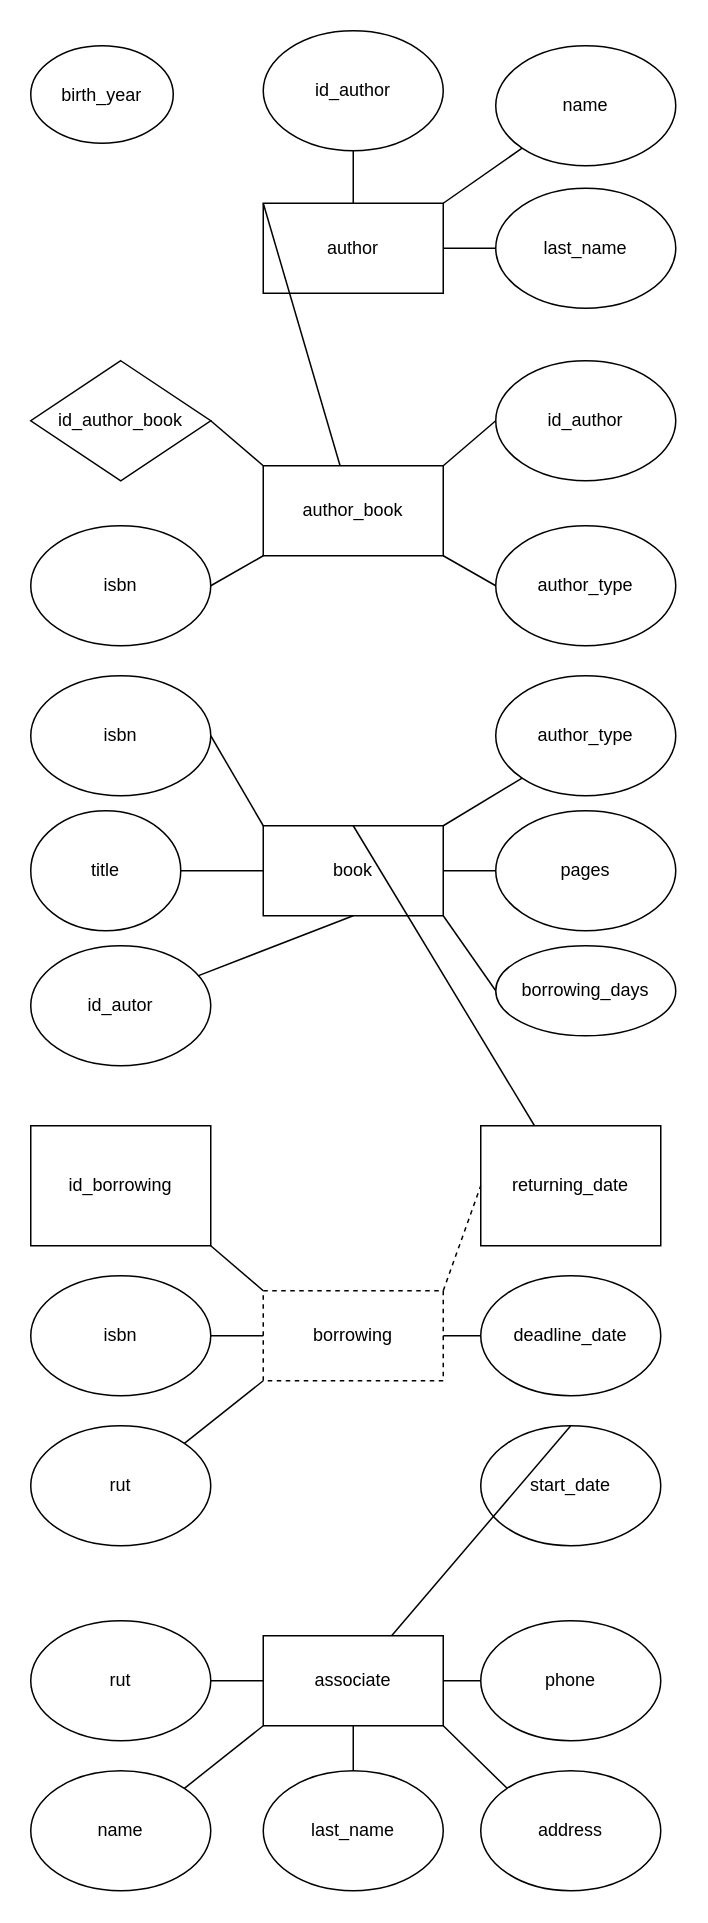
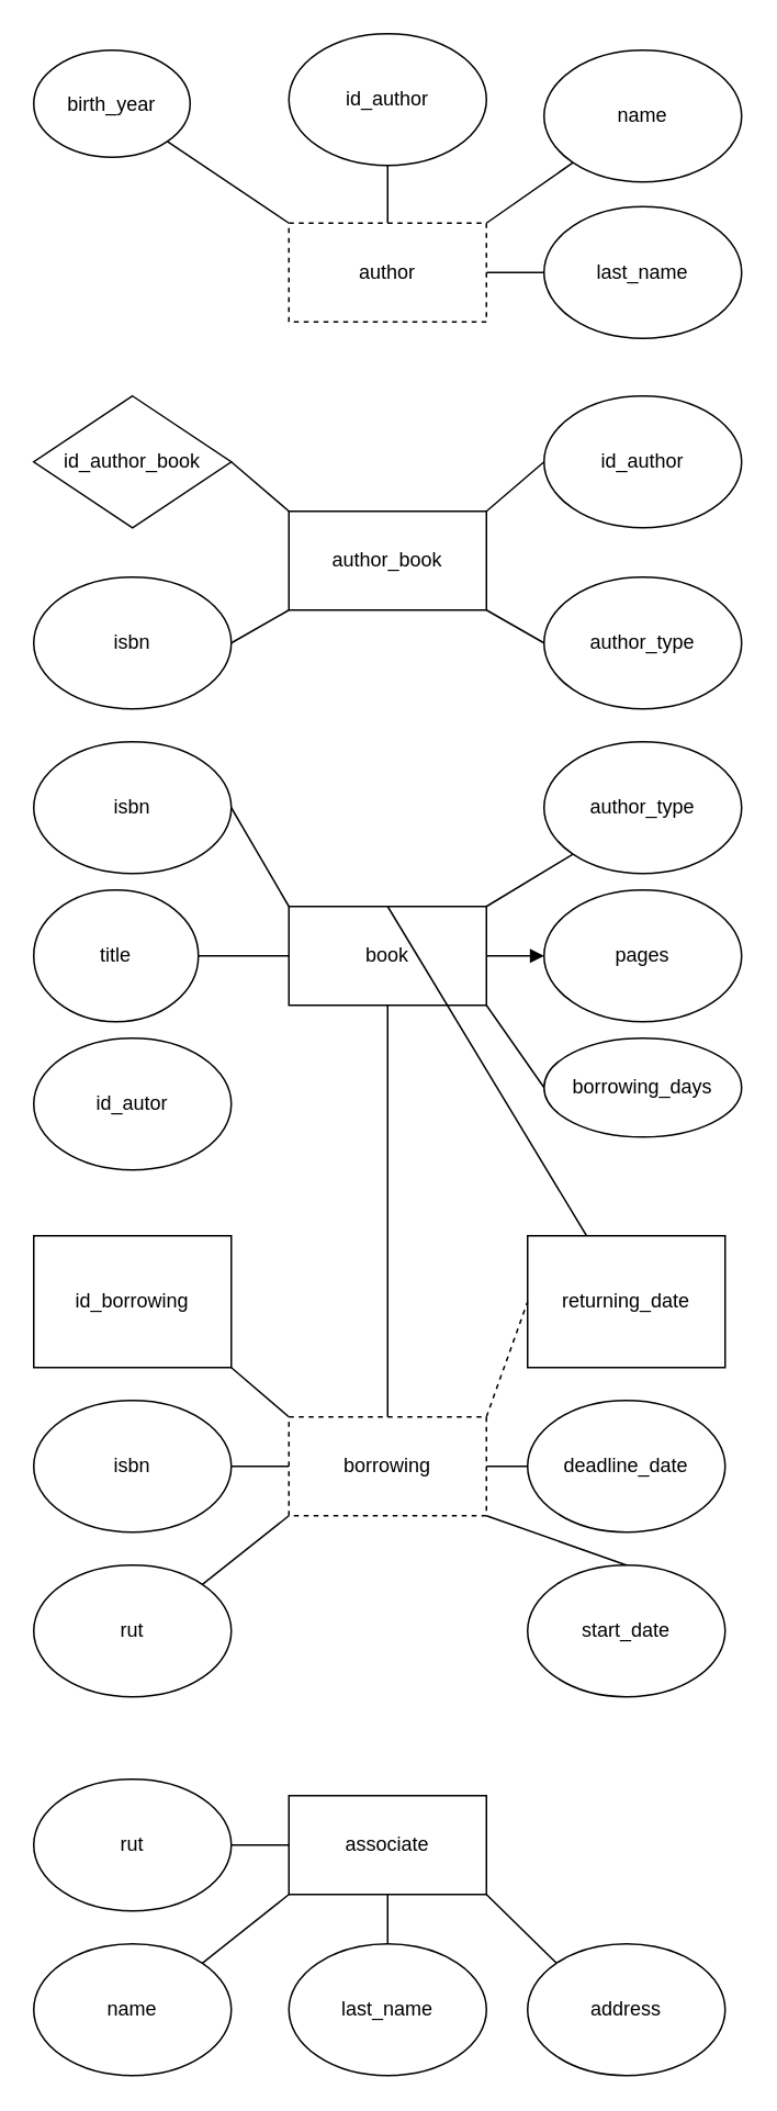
  <mxCell id="0" />
  <mxCell id="1" parent="0" />
  <mxCell id="2" value="book" style="rounded=0;whiteSpace=wrap;html=1;fillColor=none;" parent="1" vertex="1"><mxGeometry x="175" y="550" width="120" height="60" as="geometry" /></mxCell>
  <mxCell id="3" value="isbn" style="ellipse;whiteSpace=wrap;html=1;fillColor=none;" parent="1" vertex="1"><mxGeometry x="20" y="450" width="120" height="80" as="geometry" /></mxCell>
  <mxCell id="4" value="title" style="ellipse;whiteSpace=wrap;html=1;fillColor=none;" parent="1" vertex="1"><mxGeometry x="20" y="540" width="100" height="80" as="geometry" /></mxCell>
  <mxCell id="5" value="pages" style="ellipse;whiteSpace=wrap;html=1;fillColor=none;" parent="1" vertex="1"><mxGeometry x="330" y="540" width="120" height="80" as="geometry" /></mxCell>
  <mxCell id="6" value="id_autor" style="ellipse;whiteSpace=wrap;html=1;fillColor=none;" parent="1" vertex="1"><mxGeometry x="20" y="630" width="120" height="80" as="geometry" /></mxCell>
  <mxCell id="7" value="author_type" style="ellipse;whiteSpace=wrap;html=1;fillColor=none;" parent="1" vertex="1"><mxGeometry x="330" y="450" width="120" height="80" as="geometry" /></mxCell>
- <mxCell id="8" value="author" style="rounded=0;whiteSpace=wrap;html=1;fillColor=none;" parent="1" vertex="1"><mxGeometry x="175" y="135" width="120" height="60" as="geometry" /></mxCell>
+ <mxCell id="8" value="author" style="rounded=0;whiteSpace=wrap;html=1;fillColor=none;dashed=1;" parent="1" vertex="1"><mxGeometry x="175" y="135" width="120" height="60" as="geometry" /></mxCell>
  <mxCell id="9" value="name" style="ellipse;whiteSpace=wrap;html=1;fillColor=none;" parent="1" vertex="1"><mxGeometry x="330" y="30" width="120" height="80" as="geometry" /></mxCell>
  <mxCell id="10" value="last_name" style="ellipse;whiteSpace=wrap;html=1;fillColor=none;" parent="1" vertex="1"><mxGeometry x="330" y="125" width="120" height="80" as="geometry" /></mxCell>
  <mxCell id="11" value="birth_year" style="ellipse;whiteSpace=wrap;html=1;fillColor=none;" parent="1" vertex="1"><mxGeometry x="20" y="30" width="95" height="65" as="geometry" /></mxCell>
  <mxCell id="12" value="id_author" style="ellipse;whiteSpace=wrap;html=1;fillColor=none;" parent="1" vertex="1"><mxGeometry x="175" y="20" width="120" height="80" as="geometry" /></mxCell>
  <mxCell id="13" value="" style="endArrow=none;html=1;rounded=0;exitX=0.5;exitY=0;exitDx=0;exitDy=0;" parent="1" source="2" target="28" edge="1"><mxGeometry width="50" height="50" relative="1" as="geometry"><mxPoint x="280" y="750" as="sourcePoint" /><mxPoint x="235" y="490" as="targetPoint" /></mxGeometry></mxCell>
- <mxCell id="14" value="" style="endArrow=none;html=1;rounded=0;entryX=0;entryY=0.5;entryDx=0;entryDy=0;" parent="1" source="2" target="5" edge="1"><mxGeometry width="50" height="50" relative="1" as="geometry"><mxPoint x="390" y="780" as="sourcePoint" /><mxPoint x="500" y="780" as="targetPoint" /></mxGeometry></mxCell>
+ <mxCell id="14" value="" style="endArrow=block;html=1;rounded=0;entryX=0;entryY=0.5;entryDx=0;entryDy=0;" parent="1" source="2" target="5" edge="1"><mxGeometry width="50" height="50" relative="1" as="geometry"><mxPoint x="390" y="780" as="sourcePoint" /><mxPoint x="500" y="780" as="targetPoint" /></mxGeometry></mxCell>
  <mxCell id="15" value="" style="endArrow=none;html=1;rounded=0;exitX=1;exitY=0.5;exitDx=0;exitDy=0;entryX=0;entryY=0.5;entryDx=0;entryDy=0;" parent="1" source="4" target="2" edge="1"><mxGeometry width="50" height="50" relative="1" as="geometry"><mxPoint x="400" y="790" as="sourcePoint" /><mxPoint x="510" y="790" as="targetPoint" /></mxGeometry></mxCell>
  <mxCell id="16" value="" style="endArrow=none;html=1;rounded=0;exitX=1;exitY=0.5;exitDx=0;exitDy=0;entryX=0;entryY=0;entryDx=0;entryDy=0;" parent="1" source="3" target="2" edge="1"><mxGeometry width="50" height="50" relative="1" as="geometry"><mxPoint x="410" y="800" as="sourcePoint" /><mxPoint x="170" y="550" as="targetPoint" /></mxGeometry></mxCell>
  <mxCell id="17" value="" style="endArrow=none;html=1;rounded=0;exitX=0;exitY=1;exitDx=0;exitDy=0;entryX=1;entryY=0;entryDx=0;entryDy=0;" parent="1" source="7" target="2" edge="1"><mxGeometry width="50" height="50" relative="1" as="geometry"><mxPoint x="430" y="820" as="sourcePoint" /><mxPoint x="540" y="820" as="targetPoint" /></mxGeometry></mxCell>
  <mxCell id="18" value="" style="endArrow=none;html=1;rounded=0;exitX=0.5;exitY=1;exitDx=0;exitDy=0;entryX=0.5;entryY=0;entryDx=0;entryDy=0;" parent="1" source="12" target="8" edge="1"><mxGeometry width="50" height="50" relative="1" as="geometry"><mxPoint x="-70" y="225" as="sourcePoint" /><mxPoint x="40" y="225" as="targetPoint" /></mxGeometry></mxCell>
  <mxCell id="19" value="" style="endArrow=none;html=1;rounded=0;exitX=1;exitY=0;exitDx=0;exitDy=0;entryX=0;entryY=1;entryDx=0;entryDy=0;" parent="1" source="8" target="9" edge="1"><mxGeometry width="50" height="50" relative="1" as="geometry"><mxPoint x="-60" y="235" as="sourcePoint" /><mxPoint x="50" y="235" as="targetPoint" /></mxGeometry></mxCell>
  <mxCell id="20" value="" style="endArrow=none;html=1;rounded=0;exitX=1;exitY=0.5;exitDx=0;exitDy=0;entryX=0;entryY=0.5;entryDx=0;entryDy=0;" parent="1" source="8" target="10" edge="1"><mxGeometry width="50" height="50" relative="1" as="geometry"><mxPoint x="-50" y="245" as="sourcePoint" /><mxPoint x="60" y="245" as="targetPoint" /></mxGeometry></mxCell>
  <mxCell id="21" value="borrowing" style="rounded=0;whiteSpace=wrap;html=1;fillColor=none;dashed=1;" parent="1" vertex="1"><mxGeometry x="175" y="860" width="120" height="60" as="geometry" /></mxCell>
- <mxCell id="22" value="" style="endArrow=none;html=1;rounded=0;exitX=0.5;exitY=1;exitDx=0;exitDy=0;" parent="1" source="2" target="6" edge="1"><mxGeometry width="50" height="50" relative="1" as="geometry"><mxPoint x="200" y="770" as="sourcePoint" /><mxPoint x="310" y="770" as="targetPoint" /></mxGeometry></mxCell>
- <mxCell id="23" value="" style="endArrow=none;html=1;rounded=0;exitX=0;exitY=0;exitDx=0;exitDy=0;" parent="1" source="8" target="49" edge="1"><mxGeometry width="50" height="50" relative="1" as="geometry"><mxPoint x="230" y="340" as="sourcePoint" /><mxPoint x="340" y="340" as="targetPoint" /></mxGeometry></mxCell>
+ <mxCell id="22" value="" style="endArrow=none;html=1;rounded=0;exitX=0.5;exitY=1;exitDx=0;exitDy=0;entryX=0.5;entryY=0;entryDx=0;entryDy=0;" parent="1" source="2" target="21" edge="1"><mxGeometry width="50" height="50" relative="1" as="geometry"><mxPoint x="200" y="770" as="sourcePoint" /><mxPoint x="310" y="770" as="targetPoint" /></mxGeometry></mxCell>
+ <mxCell id="23" value="" style="endArrow=none;html=1;rounded=0;exitX=0;exitY=0;exitDx=0;exitDy=0;entryX=1;entryY=1;entryDx=0;entryDy=0;" parent="1" source="8" target="11" edge="1"><mxGeometry width="50" height="50" relative="1" as="geometry"><mxPoint x="230" y="340" as="sourcePoint" /><mxPoint x="340" y="340" as="targetPoint" /></mxGeometry></mxCell>
  <mxCell id="24" value="isbn" style="ellipse;whiteSpace=wrap;html=1;fillColor=none;" parent="1" vertex="1"><mxGeometry x="20" y="850" width="120" height="80" as="geometry" /></mxCell>
  <mxCell id="25" value="rut" style="ellipse;whiteSpace=wrap;html=1;fillColor=none;" parent="1" vertex="1"><mxGeometry x="20" y="950" width="120" height="80" as="geometry" /></mxCell>
  <mxCell id="26" value="start_date" style="ellipse;whiteSpace=wrap;html=1;fillColor=none;" parent="1" vertex="1"><mxGeometry x="320" y="950" width="120" height="80" as="geometry" /></mxCell>
  <mxCell id="27" value="deadline_date" style="ellipse;whiteSpace=wrap;html=1;fillColor=none;" parent="1" vertex="1"><mxGeometry x="320" y="850" width="120" height="80" as="geometry" /></mxCell>
  <mxCell id="28" value="returning_date" style="whiteSpace=wrap;html=1;fillColor=none;rounded=0;" parent="1" vertex="1"><mxGeometry x="320" y="750" width="120" height="80" as="geometry" /></mxCell>
  <mxCell id="29" value="" style="endArrow=none;html=1;rounded=0;entryX=0;entryY=0.5;entryDx=0;entryDy=0;" parent="1" source="24" target="21" edge="1"><mxGeometry width="50" height="50" relative="1" as="geometry"><mxPoint x="210" y="1000" as="sourcePoint" /><mxPoint x="260" y="950" as="targetPoint" /></mxGeometry></mxCell>
  <mxCell id="30" value="" style="endArrow=none;html=1;rounded=0;entryX=0;entryY=1;entryDx=0;entryDy=0;exitX=1;exitY=0;exitDx=0;exitDy=0;" parent="1" source="25" target="21" edge="1"><mxGeometry width="50" height="50" relative="1" as="geometry"><mxPoint x="150" y="810" as="sourcePoint" /><mxPoint x="185" y="810" as="targetPoint" /></mxGeometry></mxCell>
- <mxCell id="31" value="" style="endArrow=none;html=1;rounded=0;exitX=0.5;exitY=0;exitDx=0;exitDy=0;" parent="1" source="26" target="34" edge="1"><mxGeometry width="50" height="50" relative="1" as="geometry"><mxPoint x="160" y="820" as="sourcePoint" /><mxPoint x="195" y="820" as="targetPoint" /></mxGeometry></mxCell>
+ <mxCell id="31" value="" style="endArrow=none;html=1;rounded=0;entryX=1;entryY=1;entryDx=0;entryDy=0;exitX=0.5;exitY=0;exitDx=0;exitDy=0;" parent="1" source="26" target="21" edge="1"><mxGeometry width="50" height="50" relative="1" as="geometry"><mxPoint x="160" y="820" as="sourcePoint" /><mxPoint x="195" y="820" as="targetPoint" /></mxGeometry></mxCell>
  <mxCell id="32" value="" style="endArrow=none;html=1;rounded=0;entryX=0;entryY=0.5;entryDx=0;entryDy=0;exitX=1;exitY=0.5;exitDx=0;exitDy=0;" parent="1" source="21" target="27" edge="1"><mxGeometry width="50" height="50" relative="1" as="geometry"><mxPoint x="170" y="830" as="sourcePoint" /><mxPoint x="205" y="830" as="targetPoint" /></mxGeometry></mxCell>
  <mxCell id="33" value="" style="endArrow=none;html=1;rounded=0;entryX=0;entryY=0.5;entryDx=0;entryDy=0;exitX=1;exitY=0;exitDx=0;exitDy=0;dashed=1;" parent="1" source="21" target="28" edge="1"><mxGeometry width="50" height="50" relative="1" as="geometry"><mxPoint x="180" y="860" as="sourcePoint" /><mxPoint x="215" y="860" as="targetPoint" /></mxGeometry></mxCell>
  <mxCell id="34" value="associate" style="rounded=0;whiteSpace=wrap;html=1;fillColor=none;" parent="1" vertex="1"><mxGeometry x="175" y="1090" width="120" height="60" as="geometry" /></mxCell>
  <mxCell id="35" value="rut" style="ellipse;whiteSpace=wrap;html=1;fillColor=none;" parent="1" vertex="1"><mxGeometry x="20" y="1080" width="120" height="80" as="geometry" /></mxCell>
  <mxCell id="36" value="last_name" style="ellipse;whiteSpace=wrap;html=1;fillColor=none;" parent="1" vertex="1"><mxGeometry x="175" y="1180" width="120" height="80" as="geometry" /></mxCell>
  <mxCell id="37" value="name&lt;br&gt;&lt;span style=&quot;white-space: pre&quot;&gt;&lt;/span&gt;" style="ellipse;whiteSpace=wrap;html=1;fillColor=none;" parent="1" vertex="1"><mxGeometry x="20" y="1180" width="120" height="80" as="geometry" /></mxCell>
  <mxCell id="38" value="address" style="ellipse;whiteSpace=wrap;html=1;fillColor=none;" parent="1" vertex="1"><mxGeometry x="320" y="1180" width="120" height="80" as="geometry" /></mxCell>
- <mxCell id="39" value="phone" style="ellipse;whiteSpace=wrap;html=1;fillColor=none;" parent="1" vertex="1"><mxGeometry x="320" y="1080" width="120" height="80" as="geometry" /></mxCell>
  <mxCell id="40" value="" style="endArrow=none;html=1;rounded=0;exitX=1;exitY=0.5;exitDx=0;exitDy=0;entryX=0;entryY=0.5;entryDx=0;entryDy=0;" parent="1" source="35" target="34" edge="1"><mxGeometry width="50" height="50" relative="1" as="geometry"><mxPoint x="210" y="1140" as="sourcePoint" /><mxPoint x="260" y="1090" as="targetPoint" /></mxGeometry></mxCell>
  <mxCell id="41" value="" style="endArrow=none;html=1;rounded=0;exitX=1;exitY=0;exitDx=0;exitDy=0;entryX=0;entryY=1;entryDx=0;entryDy=0;" parent="1" source="37" target="34" edge="1"><mxGeometry width="50" height="50" relative="1" as="geometry"><mxPoint x="150" y="1130" as="sourcePoint" /><mxPoint x="185" y="1130" as="targetPoint" /></mxGeometry></mxCell>
  <mxCell id="42" value="" style="endArrow=none;html=1;rounded=0;exitX=0.5;exitY=0;exitDx=0;exitDy=0;entryX=0.5;entryY=1;entryDx=0;entryDy=0;" parent="1" source="36" target="34" edge="1"><mxGeometry width="50" height="50" relative="1" as="geometry"><mxPoint x="160" y="1140" as="sourcePoint" /><mxPoint x="195" y="1140" as="targetPoint" /></mxGeometry></mxCell>
  <mxCell id="43" value="" style="endArrow=none;html=1;rounded=0;exitX=0;exitY=0;exitDx=0;exitDy=0;entryX=1;entryY=1;entryDx=0;entryDy=0;" parent="1" source="38" target="34" edge="1"><mxGeometry width="50" height="50" relative="1" as="geometry"><mxPoint x="170" y="1150" as="sourcePoint" /><mxPoint x="205" y="1150" as="targetPoint" /></mxGeometry></mxCell>
- <mxCell id="44" value="" style="endArrow=none;html=1;rounded=0;exitX=1;exitY=0.5;exitDx=0;exitDy=0;entryX=0;entryY=0.5;entryDx=0;entryDy=0;" parent="1" source="34" target="39" edge="1"><mxGeometry width="50" height="50" relative="1" as="geometry"><mxPoint x="180" y="1160" as="sourcePoint" /><mxPoint x="215" y="1160" as="targetPoint" /></mxGeometry></mxCell>
  <mxCell id="45" value="borrowing_days" style="ellipse;whiteSpace=wrap;html=1;fillColor=none;" parent="1" vertex="1"><mxGeometry x="330" y="630" width="120" height="60" as="geometry" /></mxCell>
  <mxCell id="46" value="" style="endArrow=none;html=1;rounded=0;entryX=0;entryY=0.5;entryDx=0;entryDy=0;exitX=1;exitY=1;exitDx=0;exitDy=0;" parent="1" source="2" target="45" edge="1"><mxGeometry width="50" height="50" relative="1" as="geometry"><mxPoint x="250" y="780" as="sourcePoint" /><mxPoint x="300" y="730" as="targetPoint" /></mxGeometry></mxCell>
  <mxCell id="47" value="id_borrowing" style="whiteSpace=wrap;html=1;fillColor=none;rounded=0;" parent="1" vertex="1"><mxGeometry x="20" y="750" width="120" height="80" as="geometry" /></mxCell>
  <mxCell id="48" value="" style="endArrow=none;html=1;rounded=0;exitX=1;exitY=1;exitDx=0;exitDy=0;entryX=0;entryY=0;entryDx=0;entryDy=0;" parent="1" source="47" target="21" edge="1"><mxGeometry width="50" height="50" relative="1" as="geometry"><mxPoint x="150" y="830" as="sourcePoint" /><mxPoint x="200" y="780" as="targetPoint" /></mxGeometry></mxCell>
  <mxCell id="49" value="author_book" style="rounded=0;whiteSpace=wrap;html=1;fillColor=none;" vertex="1" parent="1"><mxGeometry x="175" y="310" width="120" height="60" as="geometry" /></mxCell>
  <mxCell id="50" value="id_author_book" style="rhombus;whiteSpace=wrap;html=1;fillColor=none;" vertex="1" parent="1"><mxGeometry x="20" y="240" width="120" height="80" as="geometry" /></mxCell>
  <mxCell id="51" value="isbn" style="ellipse;whiteSpace=wrap;html=1;fillColor=none;" vertex="1" parent="1"><mxGeometry x="20" y="350" width="120" height="80" as="geometry" /></mxCell>
  <mxCell id="52" value="id_author" style="ellipse;whiteSpace=wrap;html=1;fillColor=none;" vertex="1" parent="1"><mxGeometry x="330" y="240" width="120" height="80" as="geometry" /></mxCell>
  <mxCell id="53" value="author_type" style="ellipse;whiteSpace=wrap;html=1;fillColor=none;" vertex="1" parent="1"><mxGeometry x="330" y="350" width="120" height="80" as="geometry" /></mxCell>
  <mxCell id="54" value="" style="endArrow=none;html=1;rounded=0;exitX=1;exitY=0.5;exitDx=0;exitDy=0;entryX=0;entryY=0;entryDx=0;entryDy=0;" edge="1" parent="1" source="50" target="49"><mxGeometry width="50" height="50" relative="1" as="geometry"><mxPoint x="210" y="290" as="sourcePoint" /><mxPoint x="260" y="240" as="targetPoint" /></mxGeometry></mxCell>
  <mxCell id="55" value="" style="endArrow=none;html=1;rounded=0;exitX=1;exitY=0.5;exitDx=0;exitDy=0;entryX=0;entryY=1;entryDx=0;entryDy=0;" edge="1" parent="1" source="51" target="49"><mxGeometry width="50" height="50" relative="1" as="geometry"><mxPoint x="210" y="290" as="sourcePoint" /><mxPoint x="260" y="240" as="targetPoint" /></mxGeometry></mxCell>
  <mxCell id="56" value="" style="endArrow=none;html=1;rounded=0;exitX=1;exitY=0;exitDx=0;exitDy=0;entryX=0;entryY=0.5;entryDx=0;entryDy=0;" edge="1" parent="1" source="49" target="52"><mxGeometry width="50" height="50" relative="1" as="geometry"><mxPoint x="150" y="400" as="sourcePoint" /><mxPoint x="185" y="380" as="targetPoint" /></mxGeometry></mxCell>
  <mxCell id="57" value="" style="endArrow=none;html=1;rounded=0;exitX=1;exitY=1;exitDx=0;exitDy=0;entryX=0;entryY=0.5;entryDx=0;entryDy=0;" edge="1" parent="1" source="49" target="53"><mxGeometry width="50" height="50" relative="1" as="geometry"><mxPoint x="160" y="410" as="sourcePoint" /><mxPoint x="195" y="390" as="targetPoint" /></mxGeometry></mxCell>
